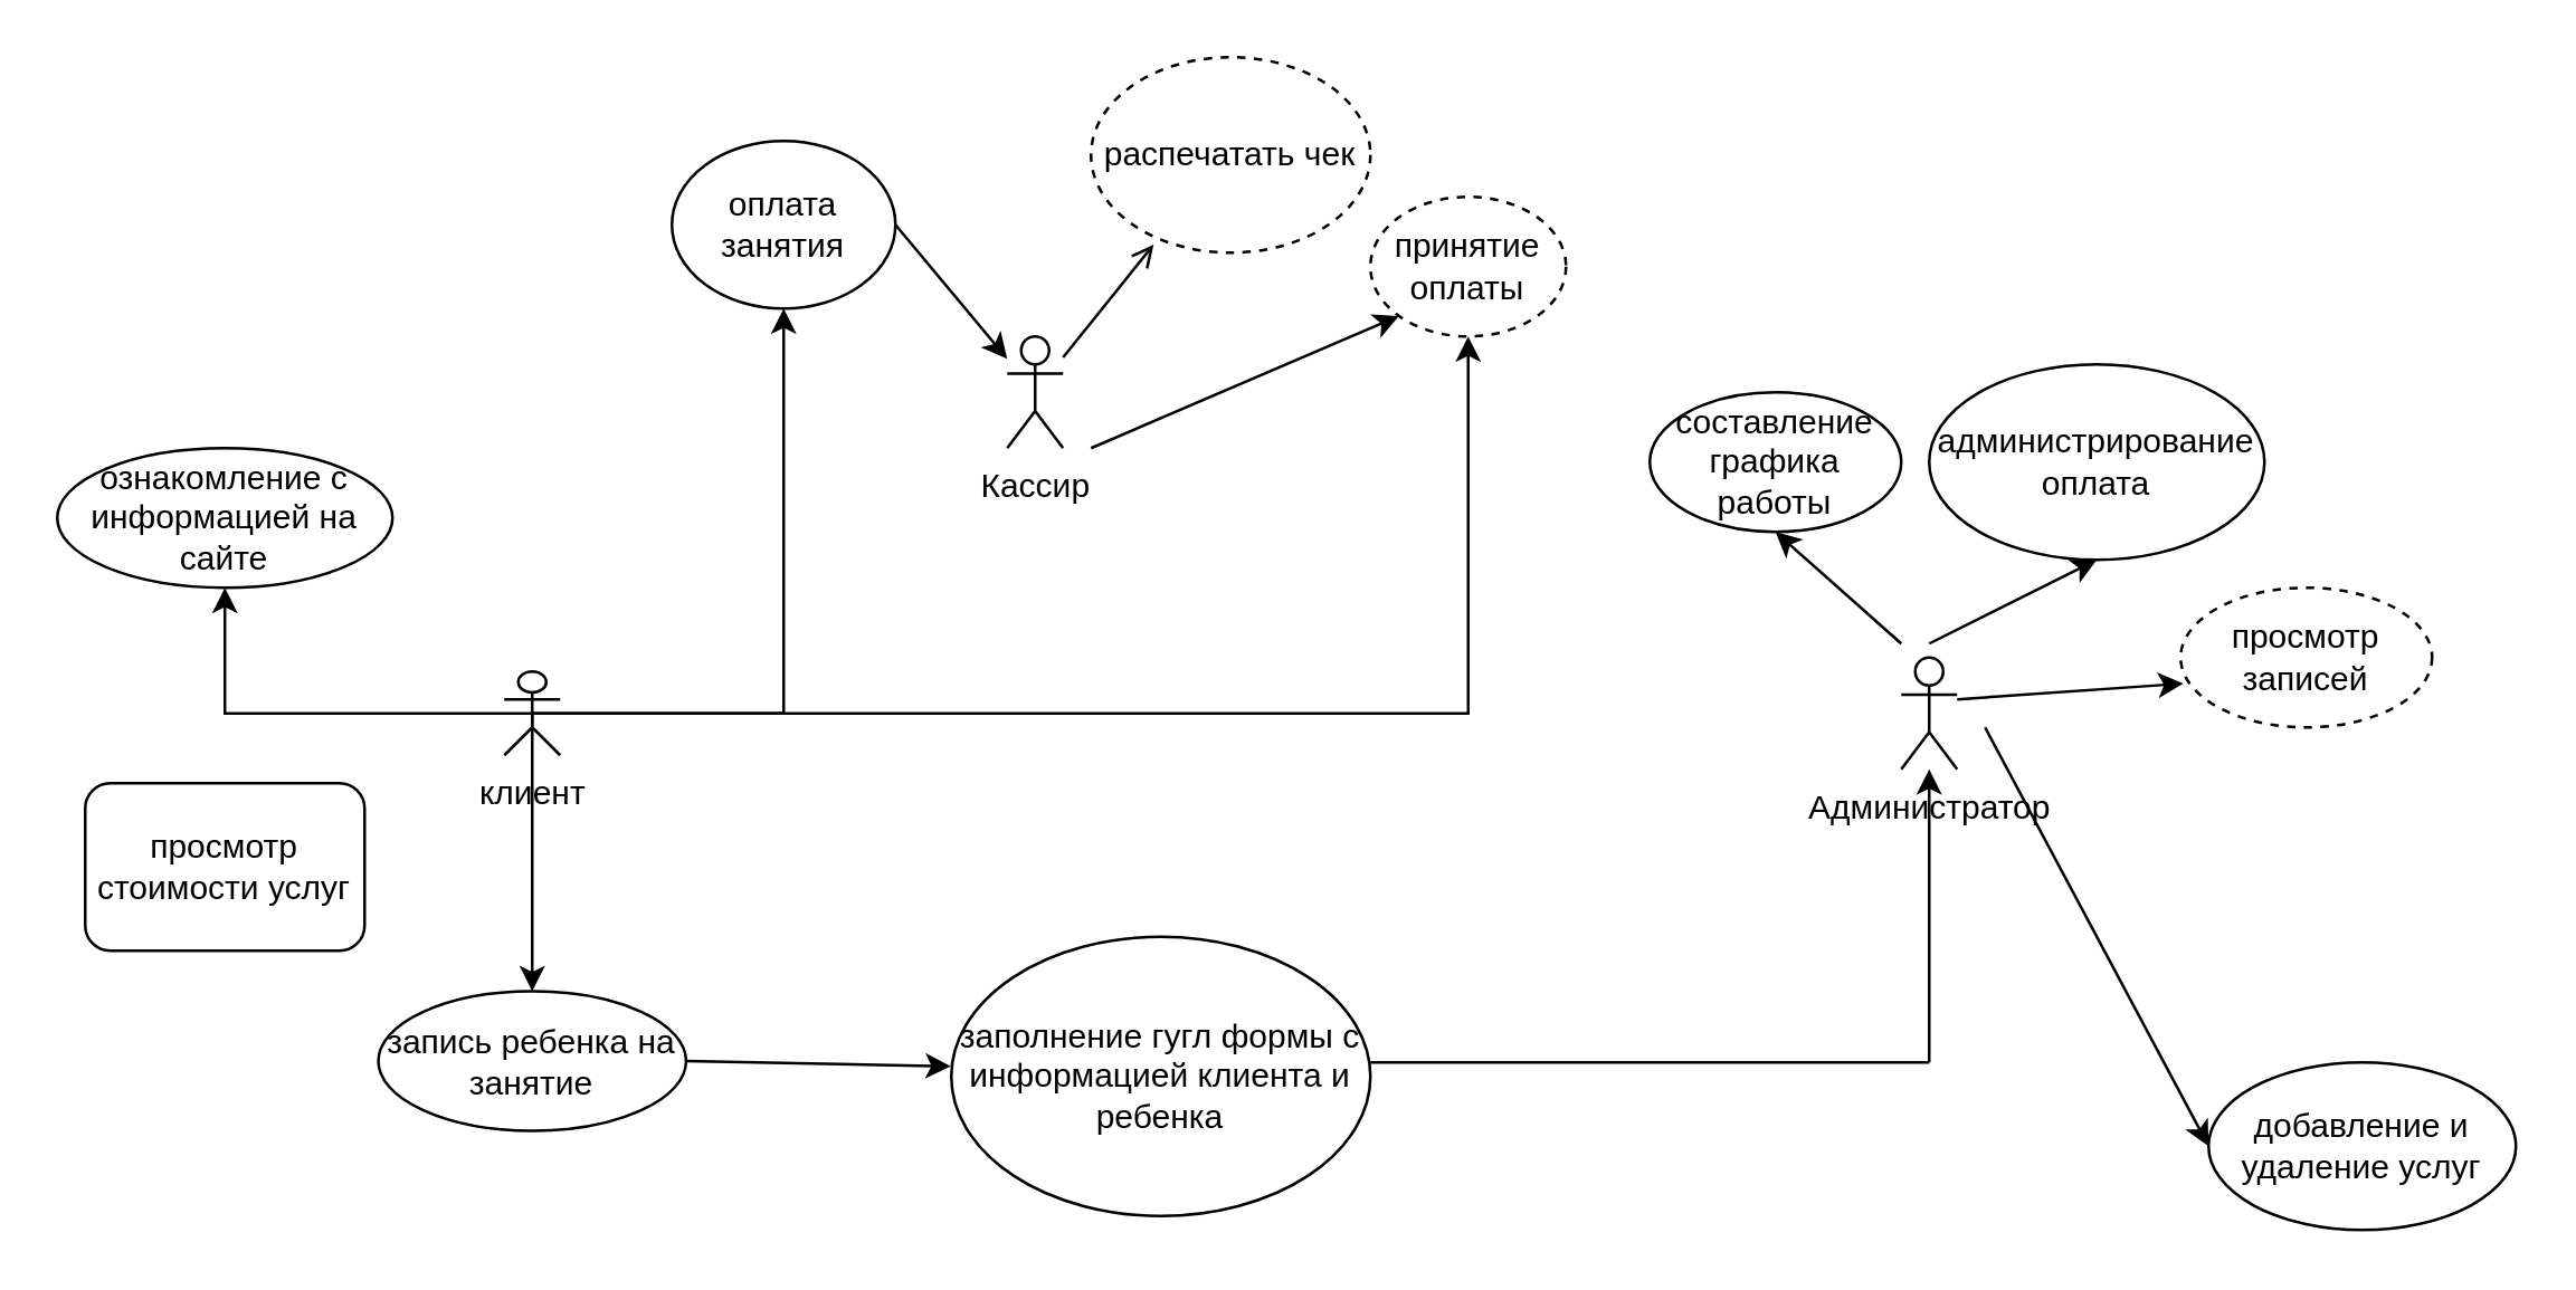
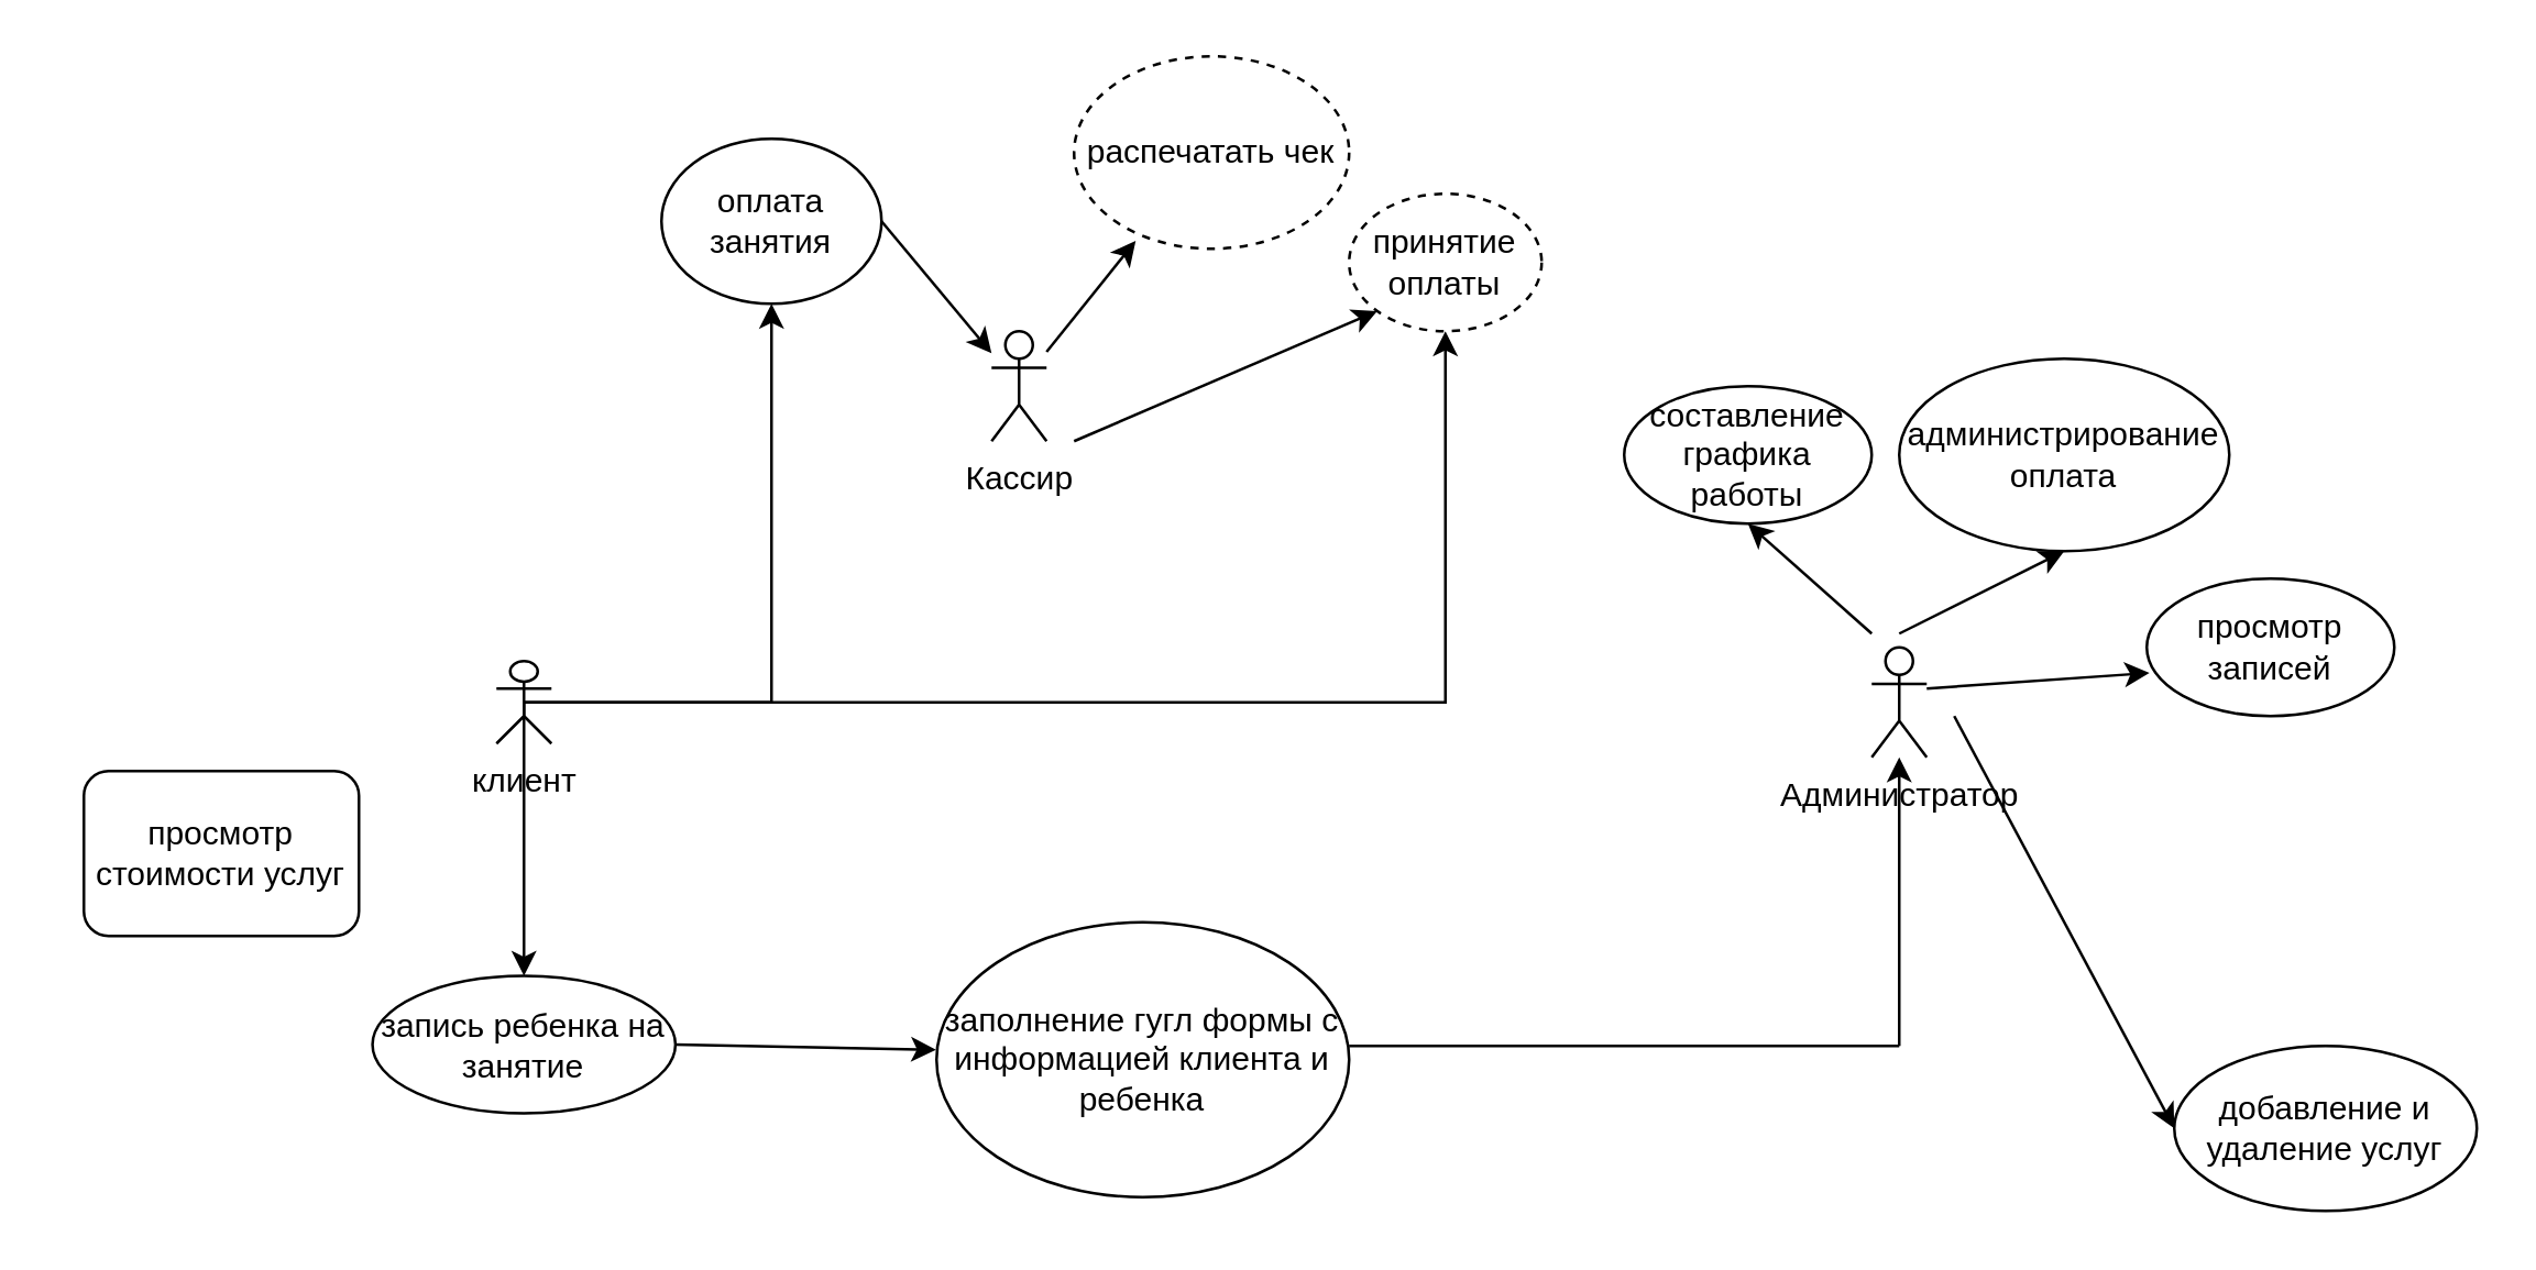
  <mxCell id="0" />
  <mxCell id="1" parent="0" />
- <mxCell id="2" style="edgeStyle=orthogonalEdgeStyle;rounded=0;orthogonalLoop=1;jettySize=auto;html=1;exitX=0.5;exitY=0.5;exitDx=0;exitDy=0;exitPerimeter=0;" edge="1" parent="1" source="6" target="7"><mxGeometry relative="1" as="geometry"><mxPoint x="80" y="220" as="targetPoint" /></mxGeometry></mxCell>
  <mxCell id="3" style="edgeStyle=orthogonalEdgeStyle;rounded=0;orthogonalLoop=1;jettySize=auto;html=1;exitX=0.5;exitY=0.5;exitDx=0;exitDy=0;exitPerimeter=0;" edge="1" parent="1" source="6" target="17"><mxGeometry relative="1" as="geometry"><mxPoint x="90" y="300" as="targetPoint" /></mxGeometry></mxCell>
  <mxCell id="4" style="edgeStyle=orthogonalEdgeStyle;rounded=0;orthogonalLoop=1;jettySize=auto;html=1;exitX=0.5;exitY=0.5;exitDx=0;exitDy=0;exitPerimeter=0;" edge="1" parent="1" source="6" target="10"><mxGeometry relative="1" as="geometry"><mxPoint x="190.143" y="360" as="targetPoint" /></mxGeometry></mxCell>
  <mxCell id="5" style="edgeStyle=orthogonalEdgeStyle;rounded=0;orthogonalLoop=1;jettySize=auto;html=1;entryX=0.5;entryY=1;entryDx=0;entryDy=0;exitX=0.5;exitY=0.5;exitDx=0;exitDy=0;exitPerimeter=0;" edge="1" parent="1" source="6" target="14"><mxGeometry relative="1" as="geometry" /></mxCell>
  <mxCell id="6" value="клиент" style="shape=umlActor;verticalLabelPosition=bottom;verticalAlign=top;html=1;outlineConnect=0;" vertex="1" parent="1"><mxGeometry x="180" y="240" width="20" height="30" as="geometry" /></mxCell>
- <mxCell id="7" value="ознакомление с информацией на сайте" style="ellipse;whiteSpace=wrap;html=1;" vertex="1" parent="1"><mxGeometry x="20" y="160" width="120" height="50" as="geometry" /></mxCell>
  <mxCell id="8" value="просмотр стоимости услуг" style="whiteSpace=wrap;html=1;rounded=1;" vertex="1" parent="1"><mxGeometry y="280" width="100" height="60" as="geometry" x="30" /></mxCell>
  <mxCell id="9" value="Администратор&lt;br&gt;" style="shape=umlActor;verticalLabelPosition=bottom;verticalAlign=top;html=1;outlineConnect=0;" vertex="1" parent="1"><mxGeometry x="680" y="235" width="20" height="40" as="geometry" /></mxCell>
  <mxCell id="10" value="запись ребенка на занятие" style="ellipse;whiteSpace=wrap;html=1;" vertex="1" parent="1"><mxGeometry x="134.93" y="354.5" width="110.14" height="50" as="geometry" /></mxCell>
  <mxCell id="11" value="" style="endArrow=classic;html=1;rounded=0;" edge="1" parent="1" target="9"><mxGeometry width="50" height="50" relative="1" as="geometry"><mxPoint x="690" y="380" as="sourcePoint" /><mxPoint x="660" y="320" as="targetPoint" /></mxGeometry></mxCell>
  <mxCell id="12" value="" style="endArrow=none;html=1;rounded=0;" edge="1" parent="1"><mxGeometry width="50" height="50" relative="1" as="geometry"><mxPoint x="690" y="380" as="sourcePoint" /><mxPoint x="490" y="380" as="targetPoint" /></mxGeometry></mxCell>
  <mxCell id="13" value="Кассир" style="shape=umlActor;verticalLabelPosition=bottom;verticalAlign=top;html=1;outlineConnect=0;" vertex="1" parent="1"><mxGeometry x="360" y="120" width="20" height="40" as="geometry" /></mxCell>
  <mxCell id="14" value="оплата занятия" style="ellipse;whiteSpace=wrap;html=1;" vertex="1" parent="1"><mxGeometry x="240" y="50" width="80" height="60" as="geometry" /></mxCell>
  <mxCell id="15" value="" style="endArrow=classic;html=1;rounded=0;exitX=1;exitY=0.5;exitDx=0;exitDy=0;" edge="1" parent="1" source="14" target="13"><mxGeometry width="50" height="50" relative="1" as="geometry"><mxPoint x="340" y="290" as="sourcePoint" /><mxPoint x="390" y="240" as="targetPoint" /></mxGeometry></mxCell>
  <mxCell id="16" value="распечатать чек" style="ellipse;whiteSpace=wrap;html=1;dashed=1;" vertex="1" parent="1"><mxGeometry x="390" y="20" width="100" height="70" as="geometry" /></mxCell>
  <mxCell id="17" value="принятие оплаты" style="ellipse;whiteSpace=wrap;html=1;dashed=1;" vertex="1" parent="1"><mxGeometry x="490" y="70" width="70" height="50" as="geometry" /></mxCell>
- <mxCell id="18" value="" style="endArrow=open;html=1;rounded=0;entryX=0.224;entryY=0.959;entryDx=0;entryDy=0;entryPerimeter=0;" edge="1" parent="1" source="13" target="16"><mxGeometry width="50" height="50" relative="1" as="geometry"><mxPoint x="340" y="280" as="sourcePoint" /><mxPoint x="390" y="230" as="targetPoint" /></mxGeometry></mxCell>
+ <mxCell id="18" value="" style="endArrow=classic;html=1;rounded=0;entryX=0.224;entryY=0.959;entryDx=0;entryDy=0;entryPerimeter=0;" edge="1" parent="1" source="13" target="16"><mxGeometry width="50" height="50" relative="1" as="geometry"><mxPoint x="340" y="280" as="sourcePoint" /><mxPoint x="390" y="230" as="targetPoint" /></mxGeometry></mxCell>
  <mxCell id="19" value="" style="endArrow=classic;html=1;rounded=0;entryX=0;entryY=1;entryDx=0;entryDy=0;" edge="1" parent="1" target="17"><mxGeometry width="50" height="50" relative="1" as="geometry"><mxPoint x="390" y="160" as="sourcePoint" /><mxPoint x="390" y="230" as="targetPoint" /></mxGeometry></mxCell>
  <mxCell id="20" value="составление графика работы" style="ellipse;whiteSpace=wrap;html=1;" vertex="1" parent="1"><mxGeometry x="590" y="140" width="90" height="50" as="geometry" /></mxCell>
  <mxCell id="21" value="администрирование оплата" style="ellipse;whiteSpace=wrap;html=1;" vertex="1" parent="1"><mxGeometry x="690" y="130" width="120" height="70" as="geometry" /></mxCell>
- <mxCell id="22" value="просмотр записей" style="ellipse;whiteSpace=wrap;html=1;dashed=1;" vertex="1" parent="1"><mxGeometry x="780" y="210" width="90" height="50" as="geometry" /></mxCell>
+ <mxCell id="22" value="просмотр записей" style="ellipse;whiteSpace=wrap;html=1;" vertex="1" parent="1"><mxGeometry x="780" y="210" width="90" height="50" as="geometry" /></mxCell>
  <mxCell id="23" value="добавление и удаление услуг" style="ellipse;whiteSpace=wrap;html=1;" vertex="1" parent="1"><mxGeometry x="790" y="380" width="110" height="60" as="geometry" /></mxCell>
  <mxCell id="24" value="заполнение гугл формы с информацией клиента и ребенка" style="ellipse;whiteSpace=wrap;html=1;" vertex="1" parent="1"><mxGeometry x="340" y="335" width="150" height="100" as="geometry" /></mxCell>
  <mxCell id="25" value="" style="endArrow=classic;html=1;rounded=0;exitX=1;exitY=0.5;exitDx=0;exitDy=0;entryX=-0.001;entryY=0.464;entryDx=0;entryDy=0;entryPerimeter=0;" edge="1" parent="1" source="10" target="24"><mxGeometry width="50" height="50" relative="1" as="geometry"><mxPoint x="390" y="270" as="sourcePoint" /><mxPoint x="440" y="220" as="targetPoint" /></mxGeometry></mxCell>
  <mxCell id="26" value="" style="endArrow=classic;html=1;rounded=0;entryX=0.5;entryY=1;entryDx=0;entryDy=0;" edge="1" parent="1" target="20"><mxGeometry width="50" height="50" relative="1" as="geometry"><mxPoint x="680" y="230" as="sourcePoint" /><mxPoint x="580" y="220" as="targetPoint" /></mxGeometry></mxCell>
  <mxCell id="27" value="" style="endArrow=classic;html=1;rounded=0;entryX=0.5;entryY=1;entryDx=0;entryDy=0;" edge="1" parent="1" target="21"><mxGeometry width="50" height="50" relative="1" as="geometry"><mxPoint x="690" y="230" as="sourcePoint" /><mxPoint x="580" y="220" as="targetPoint" /></mxGeometry></mxCell>
  <mxCell id="28" value="" style="endArrow=classic;html=1;rounded=0;entryX=0.011;entryY=0.686;entryDx=0;entryDy=0;entryPerimeter=0;" edge="1" parent="1" target="22"><mxGeometry width="50" height="50" relative="1" as="geometry"><mxPoint x="700" y="250" as="sourcePoint" /><mxPoint x="580" y="220" as="targetPoint" /></mxGeometry></mxCell>
  <mxCell id="29" value="" style="endArrow=classic;html=1;rounded=0;entryX=0;entryY=0.5;entryDx=0;entryDy=0;" edge="1" parent="1" target="23"><mxGeometry width="50" height="50" relative="1" as="geometry"><mxPoint x="710" y="260" as="sourcePoint" /><mxPoint x="580" y="220" as="targetPoint" /></mxGeometry></mxCell>
